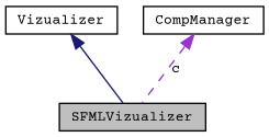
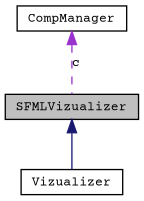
  digraph {
    fontname="Courier Prime"
    node [color=black fillcolor=white fontname="Courier Prime" fontsize=10 shape=record style=filled]
    edge [dir=back fontname="Courier Prime" fontsize=10 labelfontname="FreeSans.ttf" labelfontsize=10]
    n1 [fillcolor=grey75 fontcolor=black height=0.2 label=SFMLVizualizer width=0.4]
    n2 [height=0.2 label=Vizualizer width=0.4]
    n3 [height=0.2 label=CompManager width=0.4]
-   n2 -> n1 [color=midnightblue style=solid]
+   n1 -> n2 [color=midnightblue style=solid]
    n3 -> n1 [color=darkorchid3 label=c style=dashed]
  }
